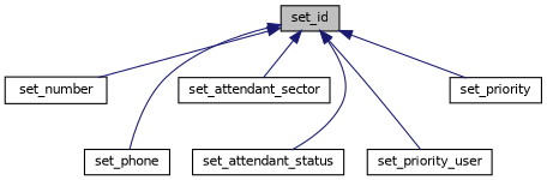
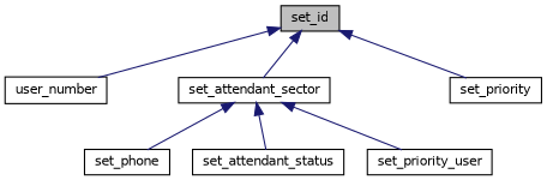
  digraph {
    rankdir=TB
    node [color=black fillcolor=white fontname=Helvetica fontsize=10 shape=record style=filled]
    edge [color=midnightblue dir=back fontname=Helvetica fontsize=10 labelfontname=Helvetica labelfontsize=10 style=solid]
    n1 [fillcolor=grey75 fontcolor=black height=0.2 label=set_id width=0.4]
-   n2 [height=0.2 label=set_number width=0.4]
+   n2 [height=0.2 label=user_number width=0.4]
    n3 [height=0.2 label=set_phone width=0.4]
    n4 [height=0.2 label=set_attendant_status width=0.4]
    n5 [height=0.2 label=set_attendant_sector width=0.4]
    n6 [height=0.2 label=set_priority_user width=0.4]
    n7 [height=0.2 label=set_priority width=0.4]
    n1 -> n2
-   n1 -> n3
-   n1 -> n4
+   n5 -> n3
+   n5 -> n4
    n1 -> n5
-   n1 -> n6
+   n5 -> n6
    n1 -> n7
  }
